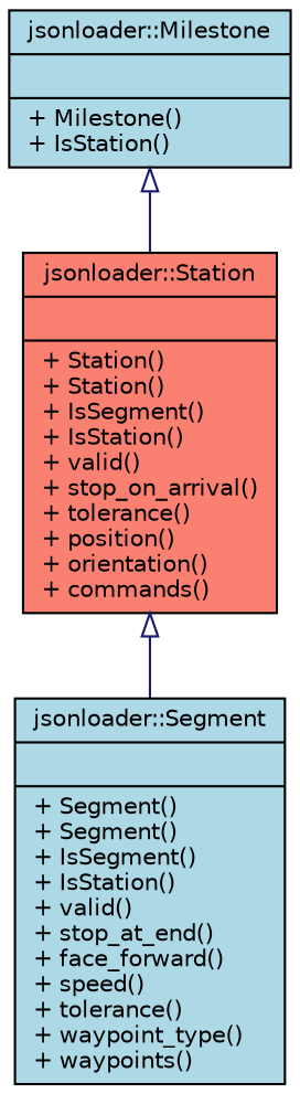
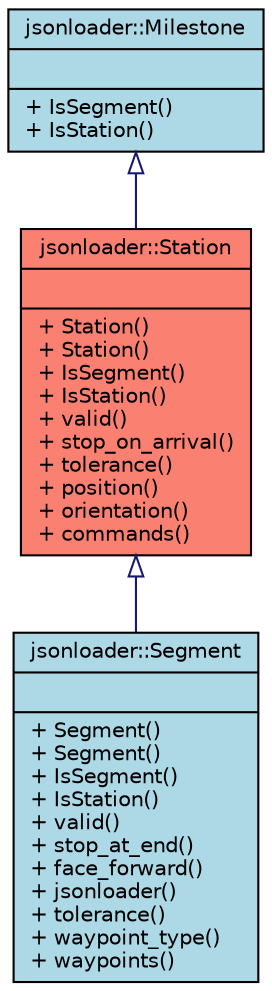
  digraph {
    fontname="DejaVu Sans"
    node [color=black fillcolor=lightblue fontname="DejaVu Sans" fontsize=10 shape=record style=filled]
    edge [arrowtail=onormal color=midnightblue dir=back fontname="DejaVu Sans" fontsize=10 labelfontname=Helvetica labelfontsize=10 style=solid]
-   n1 [fontcolor=black height=0.2 label="{jsonloader::Milestone\n||+ Milestone()\l+ IsStation()\l}" width=0.4]
+   n1 [fontcolor=black height=0.2 label="{jsonloader::Milestone\n||+ IsSegment()\l+ IsStation()\l}" width=0.4]
    n2 [fillcolor=salmon height=0.2 label="{jsonloader::Station\n||+ Station()\l+ Station()\l+ IsSegment()\l+ IsStation()\l+ valid()\l+ stop_on_arrival()\l+ tolerance()\l+ position()\l+ orientation()\l+ commands()\l}" width=0.4]
-   n3 [height=0.2 label="{jsonloader::Segment\n||+ Segment()\l+ Segment()\l+ IsSegment()\l+ IsStation()\l+ valid()\l+ stop_at_end()\l+ face_forward()\l+ speed()\l+ tolerance()\l+ waypoint_type()\l+ waypoints()\l}" width=0.4]
+   n3 [height=0.2 label="{jsonloader::Segment\n||+ Segment()\l+ Segment()\l+ IsSegment()\l+ IsStation()\l+ valid()\l+ stop_at_end()\l+ face_forward()\l+ jsonloader()\l+ tolerance()\l+ waypoint_type()\l+ waypoints()\l}" width=0.4]
    n1 -> n2
    n2 -> n3
  }
